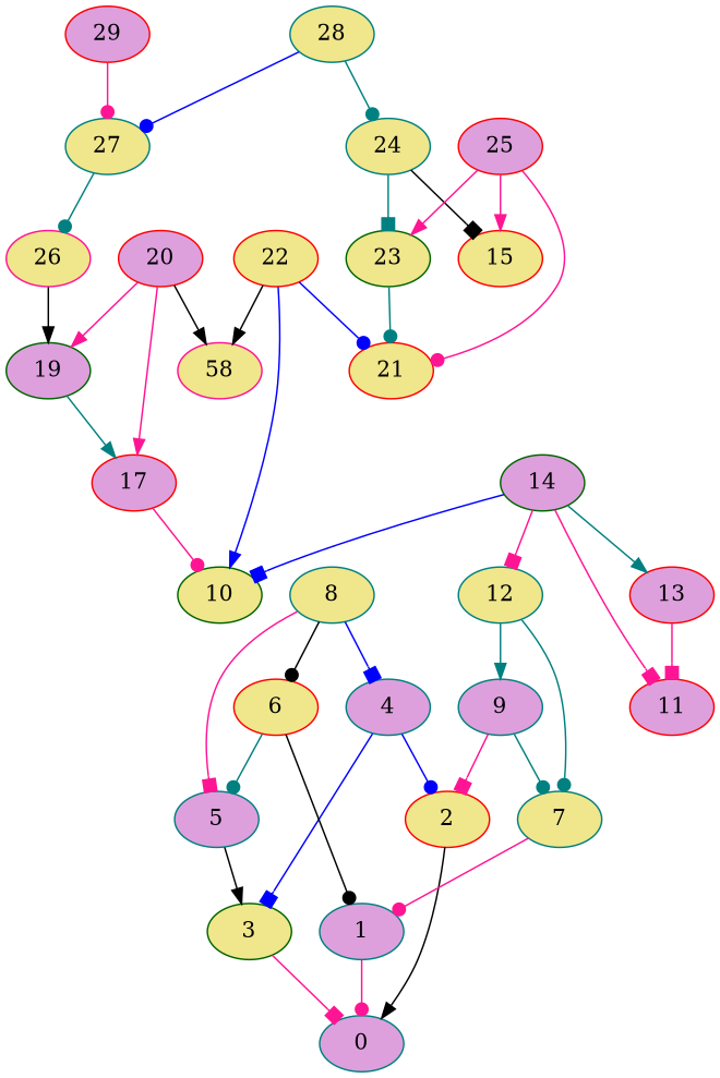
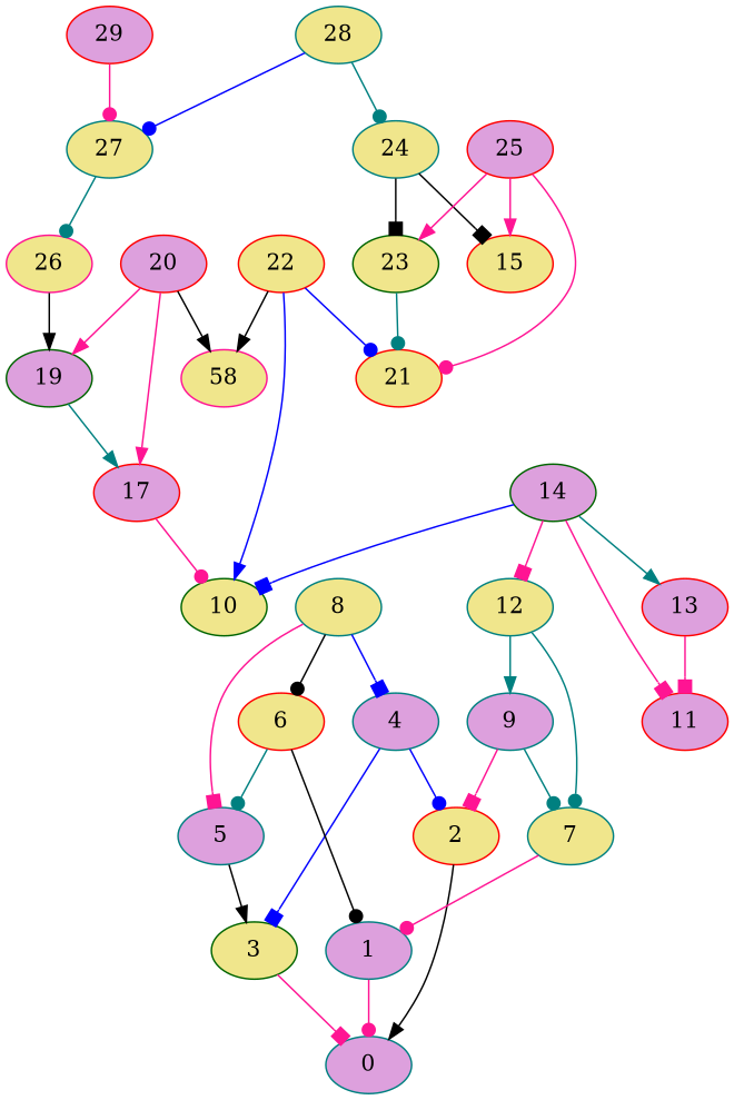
  digraph {
    node [color=teal fillcolor=khaki style=filled]
    edge [arrowhead=dot color=deeppink]
    n1 [fillcolor=plum label=0]
    n2 [fillcolor=plum label=1]
    n3 [color=red label=2]
    n4 [color=darkgreen label=3]
    n5 [fillcolor=plum label=4]
    n6 [fillcolor=plum label=5]
    n7 [color=red label=6]
    n8 [label=7]
    n9 [label=8]
    n10 [fillcolor=plum label=9]
    n11 [color=darkgreen label=10]
    n12 [color=red fillcolor=plum label=11]
    n13 [label=12]
    n14 [color=red fillcolor=plum label=13]
    n15 [color=darkgreen fillcolor=plum label=14]
    n16 [color=red label=15]
    n17 [color=red fillcolor=plum label=17]
    n18 [color=deeppink label=58]
    n19 [color=darkgreen fillcolor=plum label=19]
    n20 [color=red fillcolor=plum label=20]
    n21 [color=red label=21]
    n22 [color=red label=22]
    n23 [color=darkgreen label=23]
    n24 [label=24]
    n25 [color=red fillcolor=plum label=25]
    n26 [color=deeppink label=26]
    n27 [label=27]
    n28 [label=28]
    n29 [color=red fillcolor=plum label=29]
    n2 -> n1
    n3 -> n1 [arrowhead=normal color=black]
    n4 -> n1 [arrowhead=box]
    n5 -> n3 [color=blue]
    n5 -> n4 [arrowhead=box color=blue]
    n6 -> n4 [arrowhead=normal color=black]
    n7 -> n2 [color=black]
    n7 -> n6 [color=teal]
    n8 -> n2
    n9 -> n5 [arrowhead=box color=blue]
    n9 -> n6 [arrowhead=box]
    n9 -> n7 [color=black]
    n10 -> n3 [arrowhead=box]
    n10 -> n8 [color=teal]
    n13 -> n8 [color=teal]
    n13 -> n10 [arrowhead=normal color=teal]
    n14 -> n12 [arrowhead=box]
    n15 -> n11 [arrowhead=box color=blue]
    n15 -> n12 [arrowhead=box]
    n15 -> n13 [arrowhead=box]
    n15 -> n14 [arrowhead=normal color=teal]
    n17 -> n11
    n19 -> n17 [arrowhead=normal color=teal]
    n20 -> n17 [arrowhead=normal]
    n20 -> n18 [arrowhead=normal color=black]
    n20 -> n19 [arrowhead=normal]
    n22 -> n11 [arrowhead=normal color=blue]
    n22 -> n18 [arrowhead=normal color=black]
    n22 -> n21 [color=blue]
    n23 -> n21 [color=teal]
    n24 -> n16 [arrowhead=box color=black]
-   n24 -> n23 [arrowhead=box color=teal]
+   n24 -> n23 [arrowhead=box color=black]
    n25 -> n16 [arrowhead=normal]
    n25 -> n21
    n25 -> n23 [arrowhead=normal]
    n26 -> n19 [arrowhead=normal color=black]
    n27 -> n26 [color=teal]
    n28 -> n24 [color=teal]
    n28 -> n27 [color=blue]
    n29 -> n27
  }
